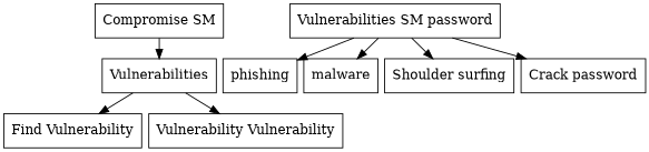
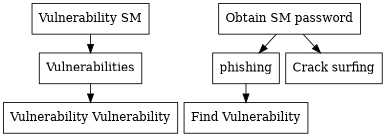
  digraph {
    nodesep=0.1
    ranksep=0.3
    node [shape=rectangle]
-   n1 [label="Compromise SM" shape=OR]
+   n1 [label="Vulnerability SM" shape=OR]
    n2 [label=Vulnerabilities shape=AND]
-   n3 [label="Vulnerabilities SM password" shape=OR]
+   n3 [label="Obtain SM password" shape=OR]
    phishing
-   malware
-   n6 [label="Shoulder surfing"]
-   n7 [label="Crack password"]
+   n7 [label="Crack surfing"]
    n8 [label="Find Vulnerability"]
    n9 [label="Vulnerability Vulnerability"]
    n1 -> n2
-   n2 -> n8
+   phishing -> n8
    n2 -> n9
    n3 -> phishing
-   n3 -> malware
-   n3 -> n6
    n3 -> n7
  }
